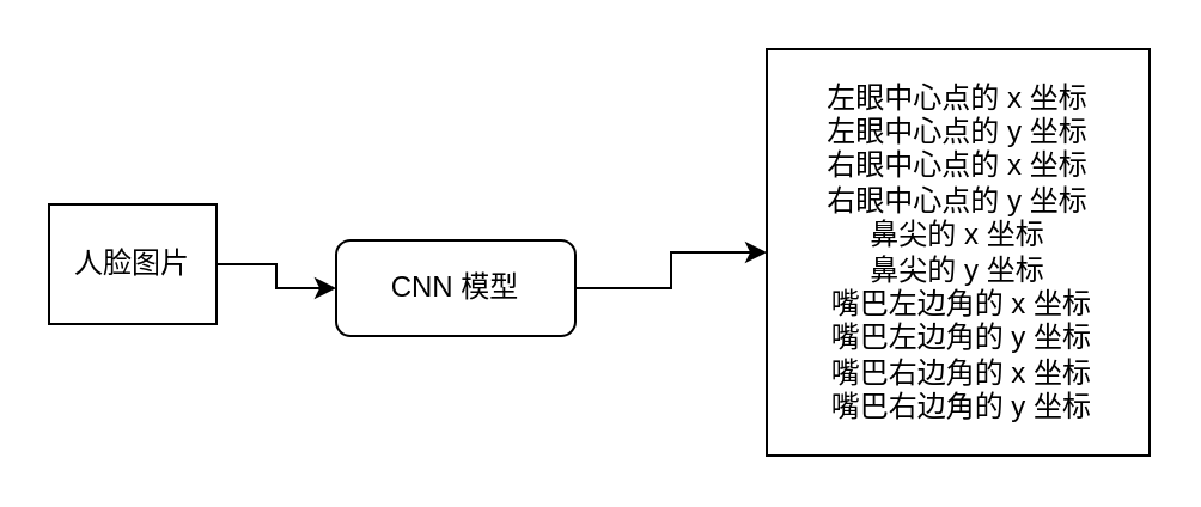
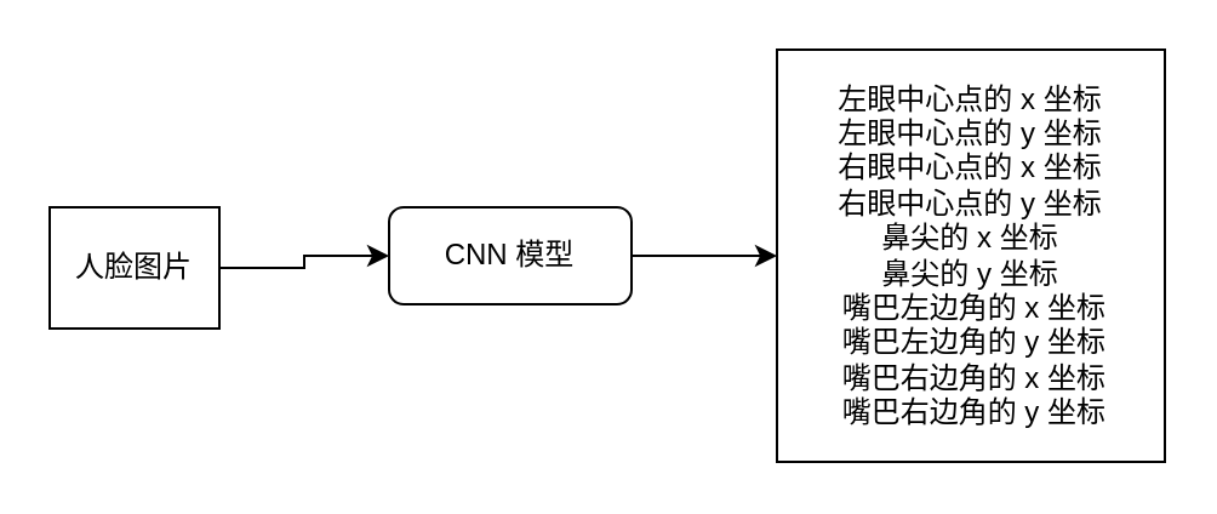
  <mxCell id="0" />
  <mxCell id="1" parent="0" />
  <mxCell id="2" style="edgeStyle=orthogonalEdgeStyle;rounded=0;orthogonalLoop=1;jettySize=auto;html=1;exitX=1;exitY=0.5;exitDx=0;exitDy=0;entryX=0;entryY=0.5;entryDx=0;entryDy=0;" edge="1" parent="1" source="3" target="6"><mxGeometry relative="1" as="geometry" /></mxCell>
- <mxCell id="3" value="CNN 模型" style="rounded=1;whiteSpace=wrap;html=1;" vertex="1" parent="1"><mxGeometry x="140" y="100" width="100" height="40" as="geometry" /></mxCell>
+ <mxCell id="3" value="CNN 模型" style="rounded=1;whiteSpace=wrap;html=1;" vertex="1" parent="1"><mxGeometry x="160" y="85" width="100" height="40" as="geometry" /></mxCell>
  <mxCell id="4" style="edgeStyle=orthogonalEdgeStyle;rounded=0;orthogonalLoop=1;jettySize=auto;html=1;exitX=1;exitY=0.5;exitDx=0;exitDy=0;entryX=0;entryY=0.5;entryDx=0;entryDy=0;" edge="1" parent="1" source="5" target="3"><mxGeometry relative="1" as="geometry" /></mxCell>
  <mxCell id="5" value="人脸图片" style="rounded=0;whiteSpace=wrap;html=1;" vertex="1" parent="1"><mxGeometry x="20" y="85" width="70" height="50" as="geometry" /></mxCell>
  <mxCell id="6" value="&lt;div&gt;左眼中心点的 x 坐标&lt;/div&gt;&lt;div&gt;左眼中心点的 y 坐标&lt;/div&gt;&lt;div&gt;&lt;span&gt;右眼中心点的 x 坐标&lt;/span&gt;&lt;/div&gt;&lt;div&gt;右眼中心点的 y 坐标&lt;/div&gt;&lt;div&gt;&lt;span&gt;鼻尖的 x 坐标&lt;/span&gt;&lt;/div&gt;&lt;div&gt;&lt;span&gt;鼻尖的 y 坐标&lt;/span&gt;&lt;/div&gt;&lt;div&gt;&amp;nbsp;嘴巴左边角的 x 坐标&lt;/div&gt;&lt;div&gt;&amp;nbsp;嘴巴左边角的 y 坐标&lt;/div&gt;&lt;div&gt;&amp;nbsp;嘴巴右边角的 x 坐标&lt;/div&gt;&lt;div&gt;&amp;nbsp;嘴巴右边角的 y 坐标&lt;/div&gt;" style="rounded=0;whiteSpace=wrap;html=1;" vertex="1" parent="1"><mxGeometry x="320" y="20" width="160" height="170" as="geometry" /></mxCell>
